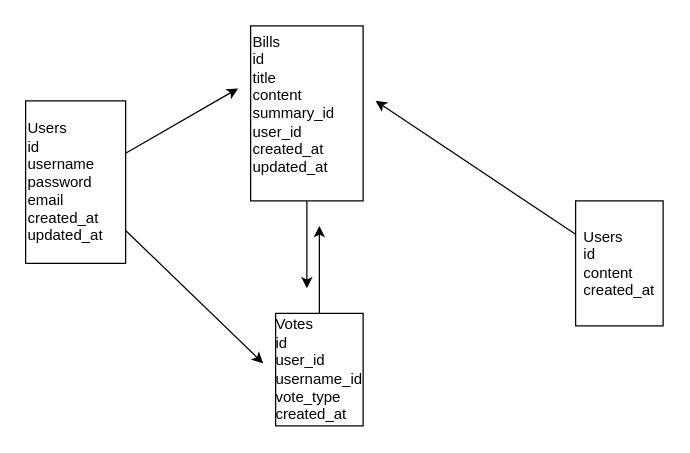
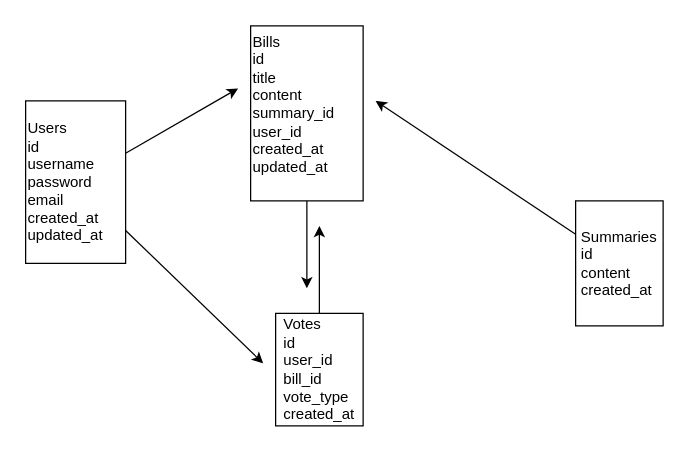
  <mxCell id="0" />
  <mxCell id="1" parent="0" />
  <mxCell id="2" style="edgeStyle=none;html=1;" parent="1" source="4" edge="1"><mxGeometry relative="1" as="geometry"><mxPoint x="210" y="290" as="targetPoint" /></mxGeometry></mxCell>
  <mxCell id="3" style="edgeStyle=none;html=1;" parent="1" source="4" edge="1"><mxGeometry relative="1" as="geometry"><mxPoint x="190" y="70" as="targetPoint" /></mxGeometry></mxCell>
  <mxCell id="4" value="Users&lt;br&gt;id&lt;br&gt;username&lt;br&gt;password&lt;br&gt;email&lt;br&gt;created_at&lt;br&gt;updated_at" style="text;strokeColor=default;align=left;fillColor=none;html=1;verticalAlign=middle;whiteSpace=wrap;rounded=0;" parent="1" vertex="1"><mxGeometry x="20" y="80" width="80" height="130" as="geometry" /></mxCell>
  <mxCell id="5" style="edgeStyle=none;html=1;" parent="1" source="6" edge="1"><mxGeometry relative="1" as="geometry"><mxPoint x="245" y="230" as="targetPoint" /></mxGeometry></mxCell>
  <mxCell id="6" value="Bills&lt;br&gt;id&lt;br&gt;title&lt;br&gt;content&lt;br&gt;summary_id&lt;br&gt;user_id&lt;br&gt;created_at&lt;br&gt;updated_at&lt;br&gt;&lt;div style=&quot;&quot;&gt;&lt;br&gt;&lt;/div&gt;" style="text;html=1;align=left;verticalAlign=middle;resizable=0;points=[];autosize=1;strokeColor=default;fillColor=none;" parent="1" vertex="1"><mxGeometry x="200" y="20" width="90" height="140" as="geometry" /></mxCell>
  <mxCell id="7" style="edgeStyle=none;html=1;" parent="1" source="8" edge="1"><mxGeometry relative="1" as="geometry"><mxPoint x="255" y="180" as="targetPoint" /></mxGeometry></mxCell>
- <mxCell id="8" value="&lt;div style=&quot;text-align: left;&quot;&gt;&lt;span style=&quot;background-color: initial;&quot;&gt;Votes&lt;/span&gt;&lt;/div&gt;&lt;div style=&quot;text-align: left;&quot;&gt;&lt;span style=&quot;background-color: initial;&quot;&gt;id&lt;/span&gt;&lt;/div&gt;&lt;div style=&quot;text-align: left;&quot;&gt;&lt;span style=&quot;background-color: initial;&quot;&gt;user_id&lt;/span&gt;&lt;/div&gt;&lt;div style=&quot;text-align: left;&quot;&gt;&lt;span style=&quot;background-color: initial;&quot;&gt;username_id&lt;/span&gt;&lt;/div&gt;&lt;div style=&quot;text-align: left;&quot;&gt;&lt;span style=&quot;background-color: initial;&quot;&gt;vote_type&lt;/span&gt;&lt;/div&gt;&lt;div style=&quot;text-align: left;&quot;&gt;&lt;span style=&quot;background-color: initial;&quot;&gt;created_at&lt;/span&gt;&lt;/div&gt;" style="text;html=1;strokeColor=default;fillColor=none;align=center;verticalAlign=middle;whiteSpace=wrap;rounded=0;" parent="1" vertex="1"><mxGeometry x="220" y="250" width="70" height="90" as="geometry" /></mxCell>
+ <mxCell id="8" value="&lt;div style=&quot;text-align: left;&quot;&gt;&lt;span style=&quot;background-color: initial;&quot;&gt;Votes&lt;/span&gt;&lt;/div&gt;&lt;div style=&quot;text-align: left;&quot;&gt;&lt;span style=&quot;background-color: initial;&quot;&gt;id&lt;/span&gt;&lt;/div&gt;&lt;div style=&quot;text-align: left;&quot;&gt;&lt;span style=&quot;background-color: initial;&quot;&gt;user_id&lt;/span&gt;&lt;/div&gt;&lt;div style=&quot;text-align: left;&quot;&gt;&lt;span style=&quot;background-color: initial;&quot;&gt;bill_id&lt;/span&gt;&lt;/div&gt;&lt;div style=&quot;text-align: left;&quot;&gt;&lt;span style=&quot;background-color: initial;&quot;&gt;vote_type&lt;/span&gt;&lt;/div&gt;&lt;div style=&quot;text-align: left;&quot;&gt;&lt;span style=&quot;background-color: initial;&quot;&gt;created_at&lt;/span&gt;&lt;/div&gt;" style="text;html=1;strokeColor=default;fillColor=none;align=center;verticalAlign=middle;whiteSpace=wrap;rounded=0;" parent="1" vertex="1"><mxGeometry x="220" y="250" width="70" height="90" as="geometry" /></mxCell>
  <mxCell id="9" style="edgeStyle=none;html=1;" parent="1" source="10" edge="1"><mxGeometry relative="1" as="geometry"><mxPoint x="300" y="80" as="targetPoint" /></mxGeometry></mxCell>
- <mxCell id="10" value="&lt;div style=&quot;text-align: left;&quot;&gt;&lt;span style=&quot;background-color: initial;&quot;&gt;Users&lt;/span&gt;&lt;/div&gt;&lt;div style=&quot;text-align: left;&quot;&gt;&lt;span style=&quot;background-color: initial;&quot;&gt;id&lt;/span&gt;&lt;/div&gt;&lt;div style=&quot;text-align: left;&quot;&gt;&lt;span style=&quot;background-color: initial;&quot;&gt;content&lt;/span&gt;&lt;/div&gt;&lt;div style=&quot;text-align: left;&quot;&gt;&lt;span style=&quot;background-color: initial;&quot;&gt;created_at&lt;/span&gt;&lt;/div&gt;" style="text;html=1;strokeColor=default;fillColor=none;align=center;verticalAlign=middle;whiteSpace=wrap;rounded=0;" parent="1" vertex="1"><mxGeometry x="460" y="160" width="70" height="100" as="geometry" /></mxCell>
+ <mxCell id="10" value="&lt;div style=&quot;text-align: left;&quot;&gt;&lt;span style=&quot;background-color: initial;&quot;&gt;Summaries&lt;/span&gt;&lt;/div&gt;&lt;div style=&quot;text-align: left;&quot;&gt;&lt;span style=&quot;background-color: initial;&quot;&gt;id&lt;/span&gt;&lt;/div&gt;&lt;div style=&quot;text-align: left;&quot;&gt;&lt;span style=&quot;background-color: initial;&quot;&gt;content&lt;/span&gt;&lt;/div&gt;&lt;div style=&quot;text-align: left;&quot;&gt;&lt;span style=&quot;background-color: initial;&quot;&gt;created_at&lt;/span&gt;&lt;/div&gt;" style="text;html=1;strokeColor=default;fillColor=none;align=center;verticalAlign=middle;whiteSpace=wrap;rounded=0;" parent="1" vertex="1"><mxGeometry x="460" y="160" width="70" height="100" as="geometry" /></mxCell>
